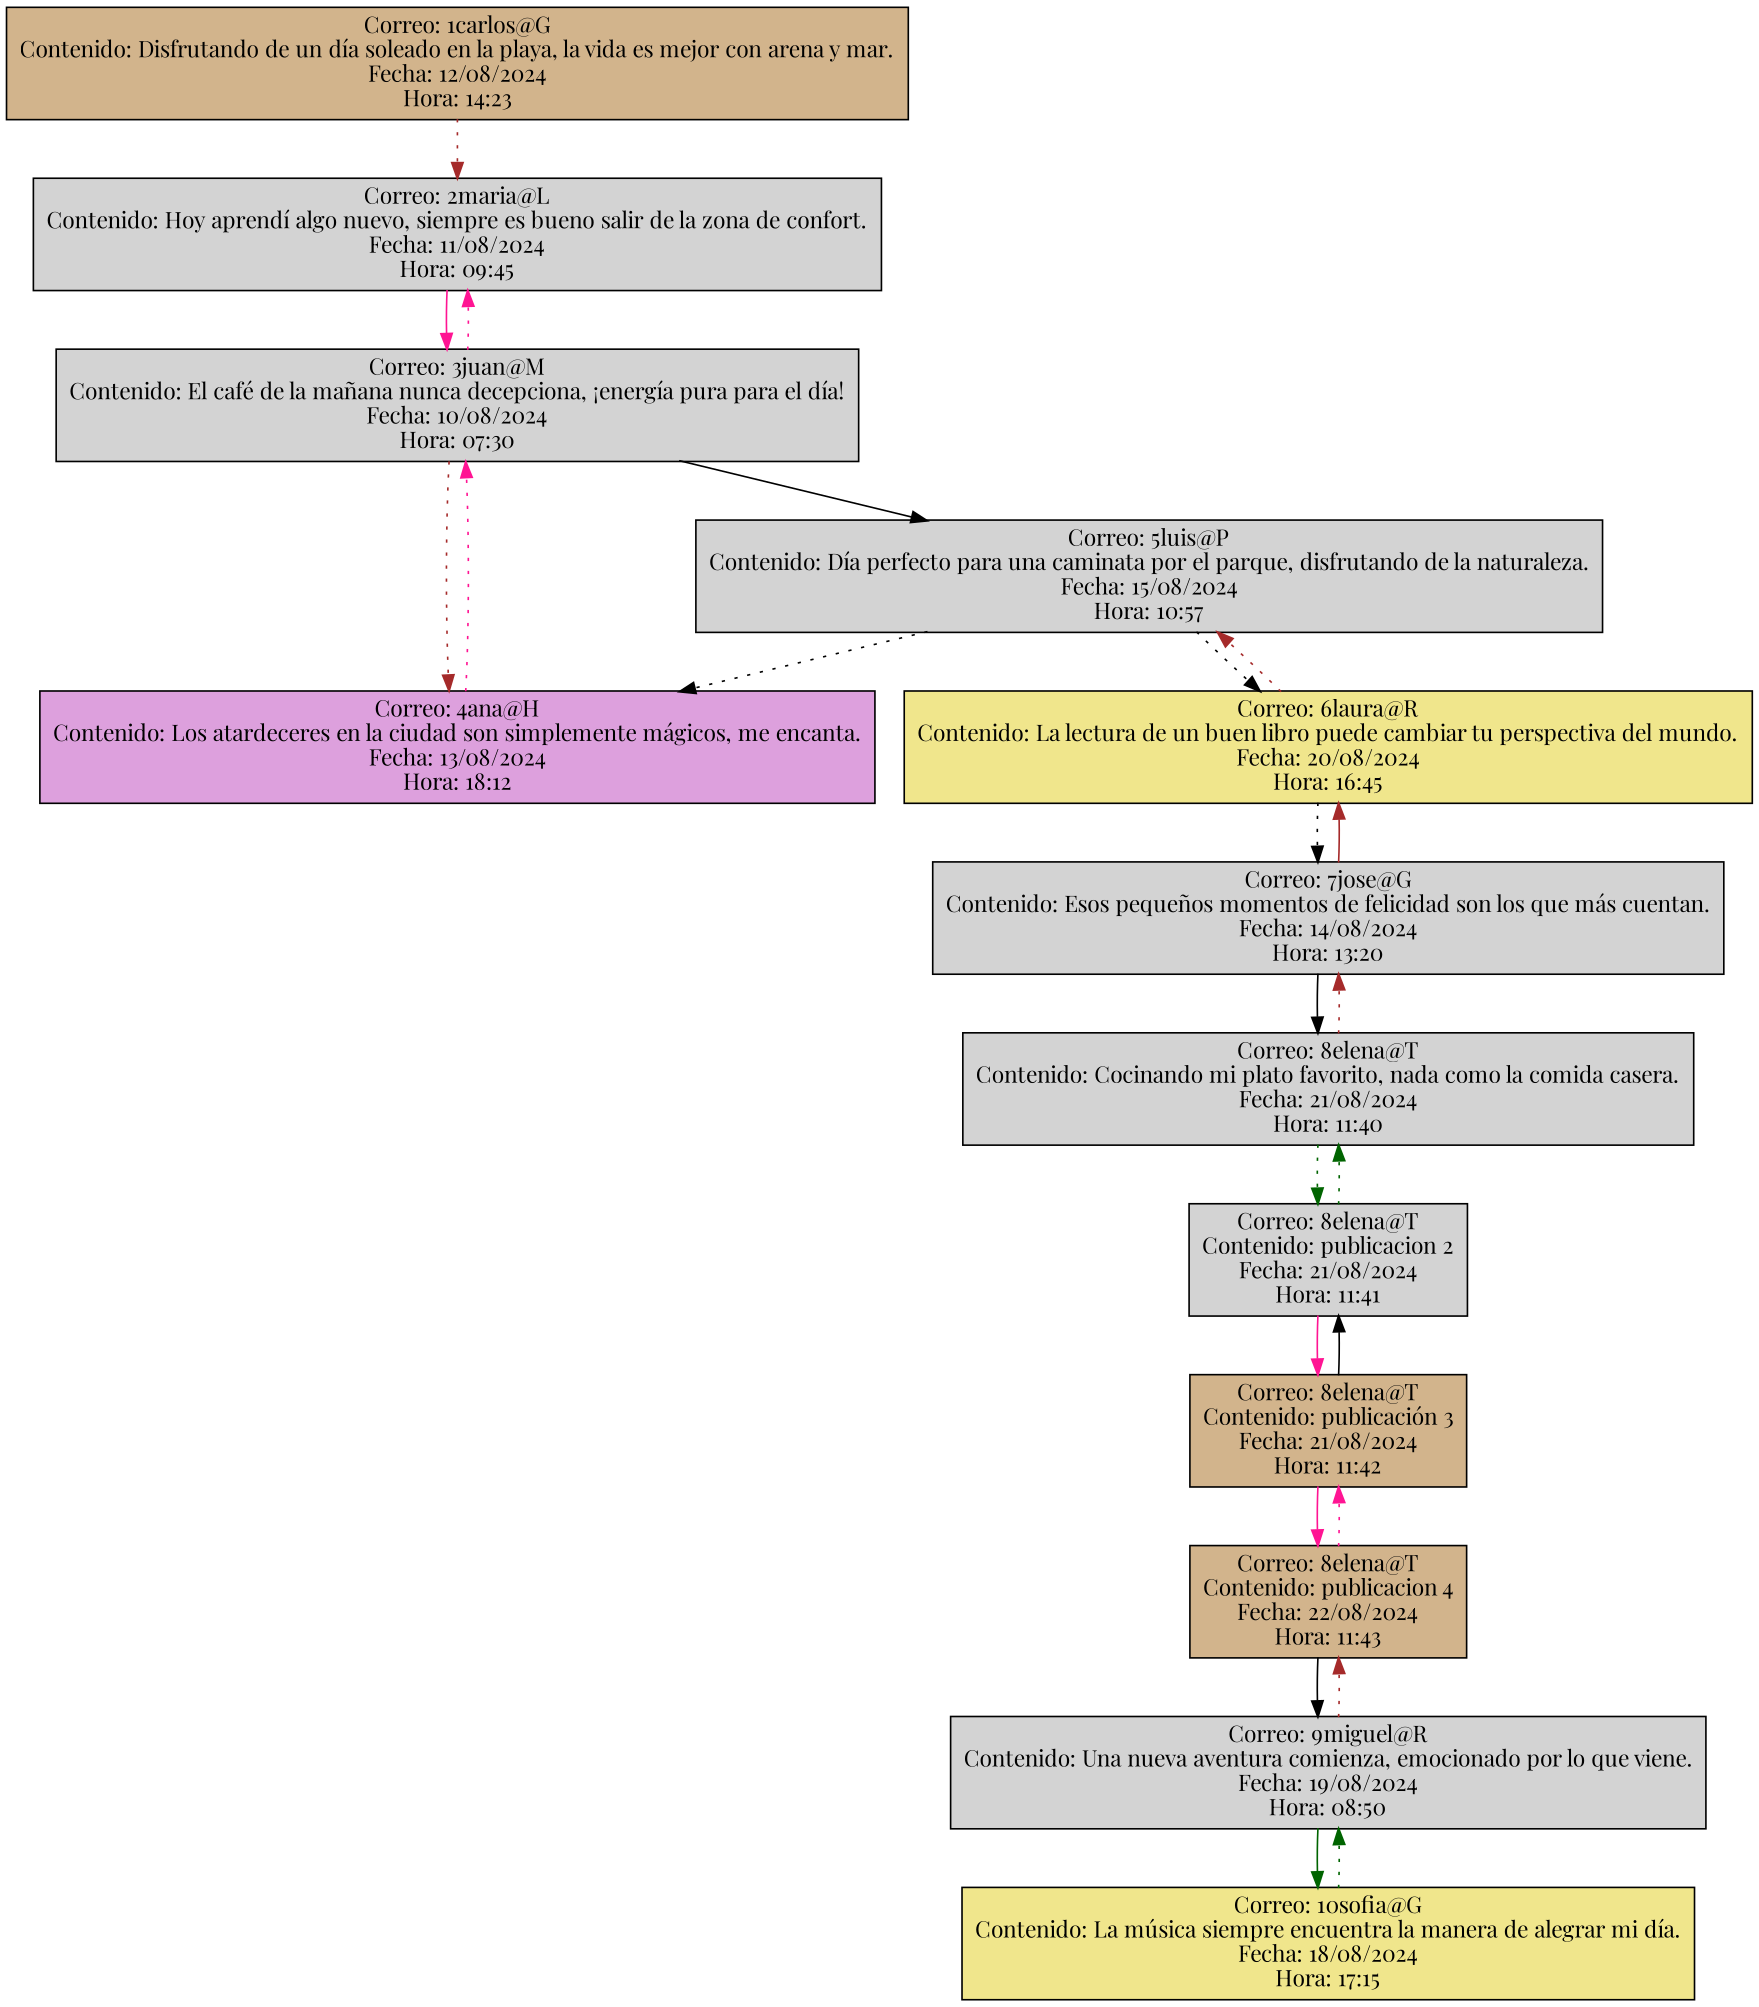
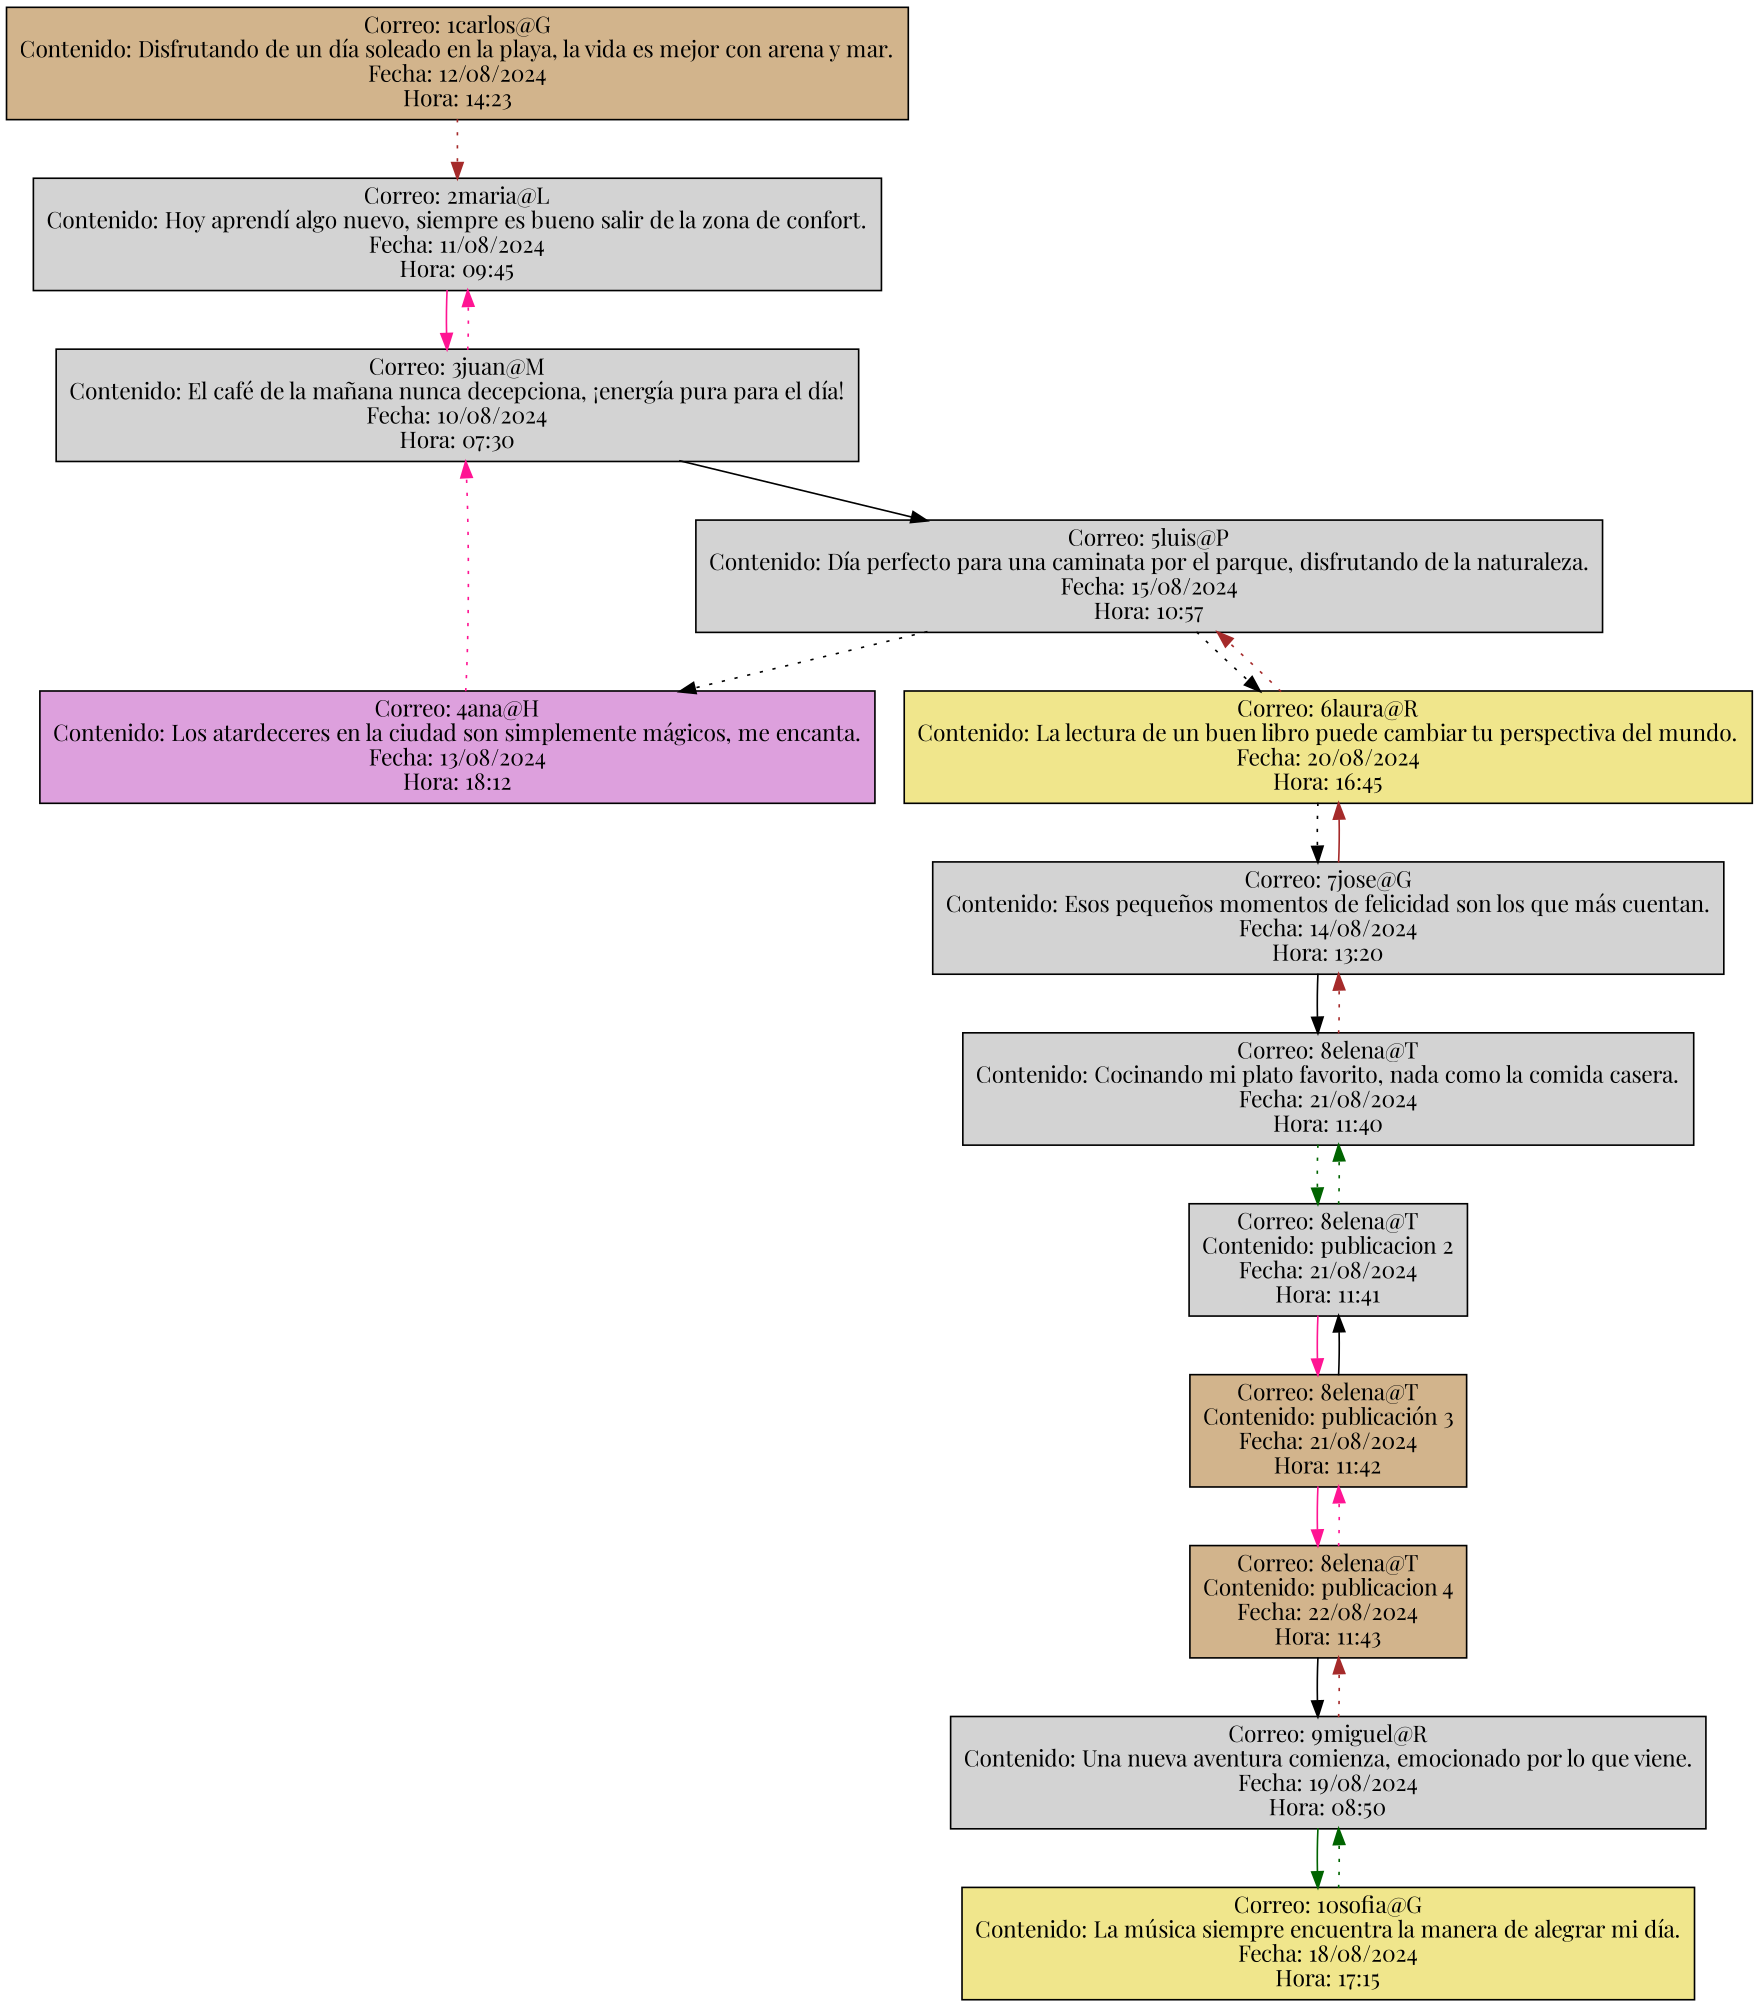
  digraph {
    fontname="Playfair Display"
    node [fillcolor=lightgrey fontname="Playfair Display" shape=record style=filled]
    edge [color=black fontname="Playfair Display" style=dotted]
    n1 [fillcolor=tan label="{Correo: 1carlos@G\nContenido: Disfrutando de un día soleado en la playa, la vida es mejor con arena y mar.\nFecha: 12/08/2024\nHora: 14:23}"]
    n2 [label="{Correo: 2maria@L\nContenido: Hoy aprendí algo nuevo, siempre es bueno salir de la zona de confort.\nFecha: 11/08/2024\nHora: 09:45}"]
    n3 [label="{Correo: 3juan@M\nContenido: El café de la mañana nunca decepciona, ¡energía pura para el día!\nFecha: 10/08/2024\nHora: 07:30}"]
    n4 [fillcolor=plum label="{Correo: 4ana@H\nContenido: Los atardeceres en la ciudad son simplemente mágicos, me encanta.\nFecha: 13/08/2024\nHora: 18:12}"]
    n5 [label="{Correo: 5luis@P\nContenido: Día perfecto para una caminata por el parque, disfrutando de la naturaleza.\nFecha: 15/08/2024\nHora: 10:57}"]
    n6 [fillcolor=khaki label="{Correo: 6laura@R\nContenido: La lectura de un buen libro puede cambiar tu perspectiva del mundo.\nFecha: 20/08/2024\nHora: 16:45}"]
    n7 [label="{Correo: 7jose@G\nContenido: Esos pequeños momentos de felicidad son los que más cuentan.\nFecha: 14/08/2024\nHora: 13:20}"]
    n8 [label="{Correo: 8elena@T\nContenido: Cocinando mi plato favorito, nada como la comida casera.\nFecha: 21/08/2024\nHora: 11:40}"]
    n9 [label="{Correo: 8elena@T\nContenido: publicacion 2\nFecha: 21/08/2024\nHora: 11:41}"]
    n10 [fillcolor=tan label="{Correo: 8elena@T\nContenido: publicación 3\nFecha: 21/08/2024\nHora: 11:42}"]
    n11 [fillcolor=tan label="{Correo: 8elena@T\nContenido: publicacion 4\nFecha: 22/08/2024\nHora: 11:43}"]
    n12 [label="{Correo: 9miguel@R\nContenido: Una nueva aventura comienza, emocionado por lo que viene.\nFecha: 19/08/2024\nHora: 08:50}"]
    n13 [fillcolor=khaki label="{Correo: 10sofia@G\nContenido: La música siempre encuentra la manera de alegrar mi día.\nFecha: 18/08/2024\nHora: 17:15}"]
    n1 -> n2 [color=brown]
    n2 -> n3 [color=deeppink style=solid]
    n3 -> n2 [color=deeppink]
-   n3 -> n4 [color=brown]
    n3 -> n5 [style=solid]
    n4 -> n3 [color=deeppink]
    n5 -> n4
    n5 -> n6
    n6 -> n5 [color=brown]
    n6 -> n7
    n7 -> n6 [color=brown style=solid]
    n7 -> n8 [style=solid]
    n8 -> n7 [color=brown]
    n8 -> n9 [color=darkgreen]
    n9 -> n8 [color=darkgreen]
    n9 -> n10 [color=deeppink style=solid]
    n10 -> n9 [style=solid]
    n10 -> n11 [color=deeppink style=solid]
    n11 -> n10 [color=deeppink]
    n11 -> n12 [style=solid]
    n12 -> n11 [color=brown]
    n12 -> n13 [color=darkgreen style=solid]
    n13 -> n12 [color=darkgreen]
  }
